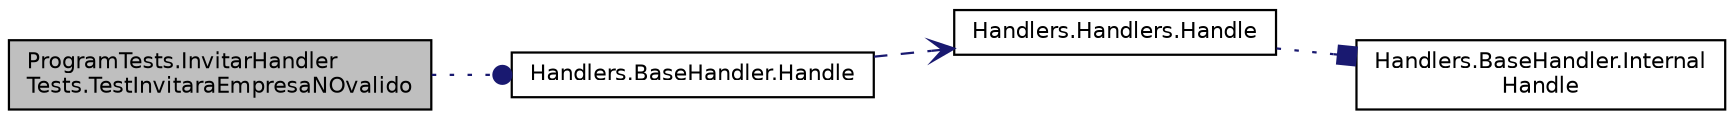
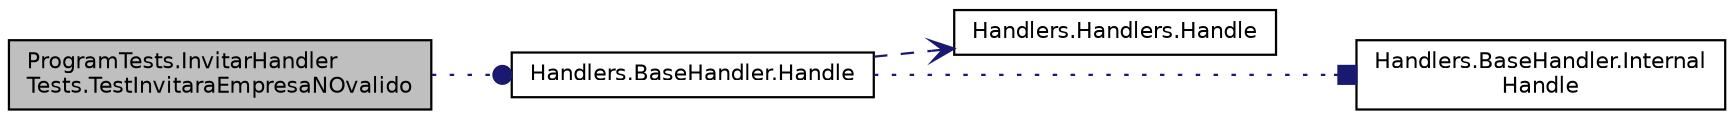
  digraph {
    fontname="DejaVu Sans"
    rankdir=LR
    node [color=black fillcolor=white fontname="DejaVu Sans" fontsize=10 shape=record style=filled]
    edge [color=midnightblue fontname="DejaVu Sans" fontsize=10 labelfontname=Helvetica labelfontsize=10 style=dotted]
    n1 [fillcolor=grey75 fontcolor=black height=0.2 label="ProgramTests.InvitarHandler\lTests.TestInvitaraEmpresaNOvalido" width=0.4]
    n2 [height=0.2 label="Handlers.BaseHandler.Handle" width=0.4]
    n3 [height=0.2 label="Handlers.Handlers.Handle" width=0.4]
    n4 [height=0.2 label="Handlers.BaseHandler.Internal\lHandle" width=0.4]
    n1 -> n2 [arrowhead=dot]
    n2 -> n3 [arrowhead=vee style=dashed]
-   n3 -> n4 [arrowhead=box]
+   n2 -> n4 [arrowhead=box]
  }
